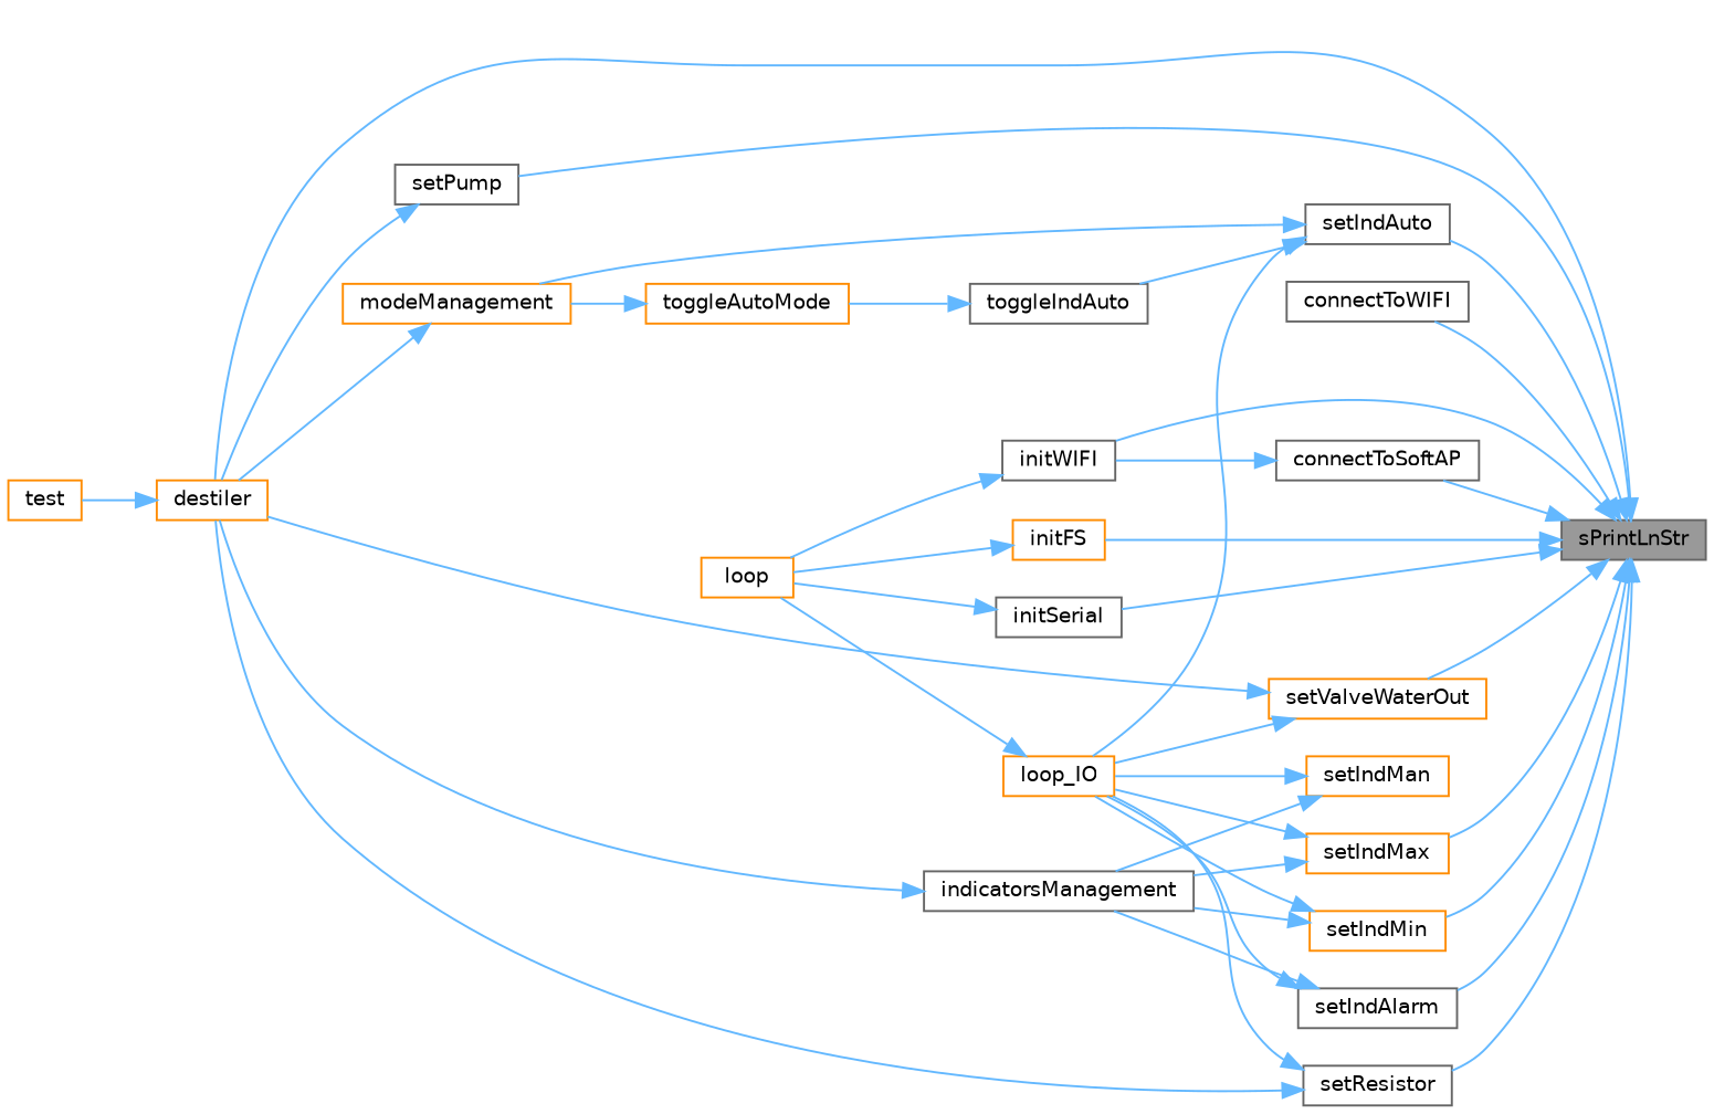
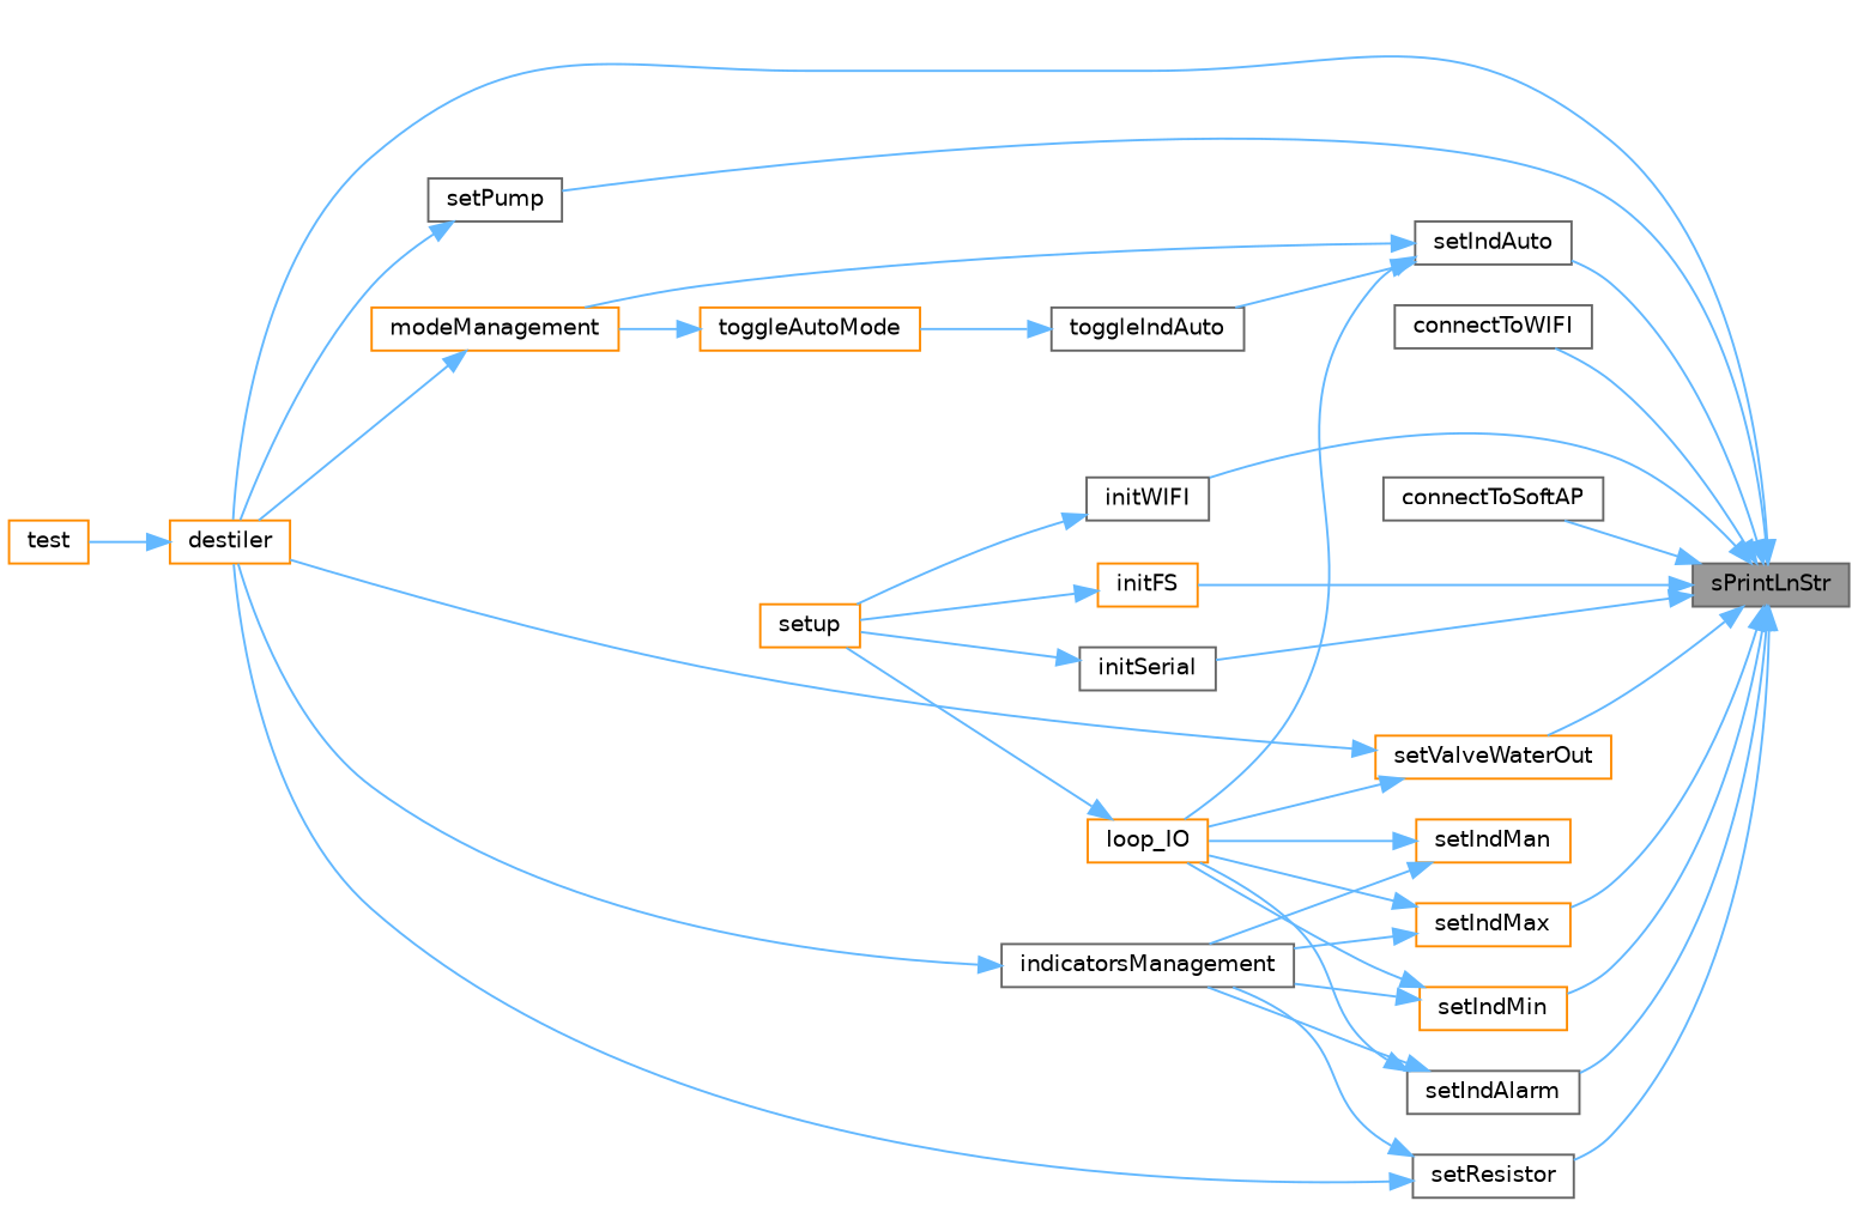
  digraph {
    rankdir=RL
    node [color=gray40 fillcolor=white fontname=Helvetica fontsize=10 shape=box style=filled]
    edge [color=steelblue1 dir=back fontname=Helvetica fontsize=10 labelfontname=Helvetica labelfontsize=10 style=solid]
    n1 [fillcolor=grey60 fontcolor=black height=0.2 label=sPrintLnStr width=0.4]
    n2 [height=0.2 label=connectToSoftAP width=0.4]
    n3 [height=0.2 label=initWIFI width=0.4]
    n4 [height=0.2 label=connectToWIFI width=0.4]
    n5 [color=darkorange height=0.2 label=destiler width=0.4]
    n6 [color=darkorange height=0.2 label=initFS width=0.4]
    n7 [height=0.2 label=initSerial width=0.4]
    n8 [height=0.2 label=setIndAlarm width=0.4]
    n9 [height=0.2 label=setIndAuto width=0.4]
    n10 [color=darkorange height=0.2 label=setIndMax width=0.4]
    n11 [color=darkorange height=0.2 label=setIndMin width=0.4]
    n12 [height=0.2 label=setPump width=0.4]
    n13 [height=0.2 label=setResistor width=0.4]
    n14 [color=darkorange height=0.2 label=setValveWaterOut width=0.4]
-   n15 [color=darkorange height=0.2 label=loop width=0.4]
+   n15 [color=darkorange height=0.2 label=setup width=0.4]
    n16 [color=darkorange height=0.2 label=test width=0.4]
    n17 [height=0.2 label=indicatorsManagement width=0.4]
    n18 [color=darkorange height=0.2 label=loop_IO width=0.4]
    n19 [color=darkorange height=0.2 label=modeManagement width=0.4]
    n20 [height=0.2 label=toggleIndAuto width=0.4]
    n21 [color=darkorange height=0.2 label=setIndMan width=0.4]
    n22 [color=darkorange height=0.2 label=toggleAutoMode width=0.4]
    n1 -> n2
    n1 -> n3
    n1 -> n4
    n1 -> n5
    n1 -> n6
    n1 -> n7
    n1 -> n8
    n1 -> n9
    n1 -> n10
    n1 -> n11
    n1 -> n12
    n1 -> n13
    n1 -> n14
-   n2 -> n3
    n3 -> n15
    n5 -> n16
    n6 -> n15
    n7 -> n15
    n8 -> n17
    n8 -> n18
    n9 -> n18
    n9 -> n19
    n9 -> n20
    n10 -> n17
    n10 -> n18
    n11 -> n17
    n11 -> n18
    n12 -> n5
    n13 -> n5
-   n13 -> n18
+   n13 -> n17
    n14 -> n5
    n14 -> n18
    n17 -> n5
    n18 -> n15
    n19 -> n5
    n20 -> n22
    n21 -> n17
    n21 -> n18
    n22 -> n19
  }
